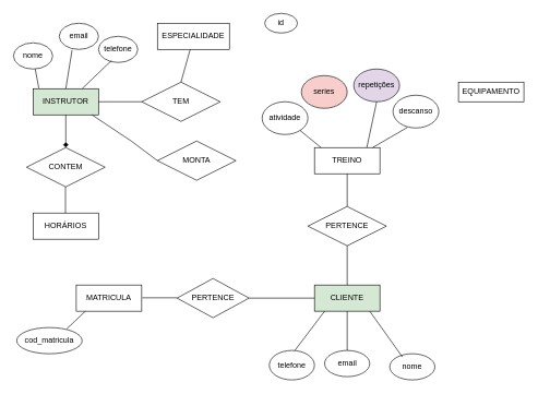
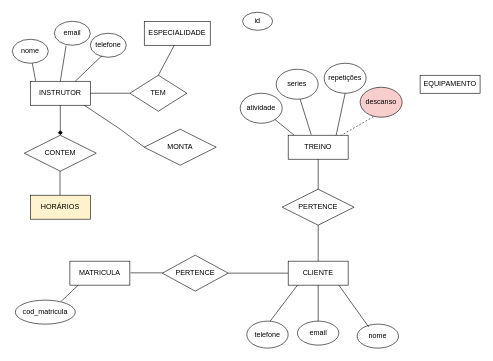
  <mxCell id="0" />
  <mxCell id="1" parent="0" />
- <mxCell id="2" value="INSTRUTOR" style="whiteSpace=wrap;html=1;align=center;fillColor=#d5e8d4;" vertex="1" parent="1"><mxGeometry x="50" y="135" width="100" height="40" as="geometry" /></mxCell>
+ <mxCell id="2" value="INSTRUTOR" style="whiteSpace=wrap;html=1;align=center;" vertex="1" parent="1"><mxGeometry x="50" y="135" width="100" height="40" as="geometry" /></mxCell>
  <mxCell id="3" value="MATRICULA" style="whiteSpace=wrap;html=1;align=center;" vertex="1" parent="1"><mxGeometry x="116" y="435" width="100" height="40" as="geometry" /></mxCell>
  <mxCell id="4" value="TREINO" style="whiteSpace=wrap;html=1;align=center;" vertex="1" parent="1"><mxGeometry x="480" y="225" width="100" height="40" as="geometry" /></mxCell>
  <mxCell id="5" value="EQUIPAMENTO" style="whiteSpace=wrap;html=1;align=center;" vertex="1" parent="1"><mxGeometry x="700" y="125" width="100" height="30" as="geometry" /></mxCell>
- <mxCell id="6" value="CLIENTE" style="whiteSpace=wrap;html=1;align=center;fillColor=#d5e8d4;" vertex="1" parent="1"><mxGeometry x="480" y="435" width="100" height="40" as="geometry" /></mxCell>
+ <mxCell id="6" value="CLIENTE" style="whiteSpace=wrap;html=1;align=center;" vertex="1" parent="1"><mxGeometry x="480" y="435" width="100" height="40" as="geometry" /></mxCell>
  <mxCell id="7" value="nome" style="ellipse;whiteSpace=wrap;html=1;align=center;" vertex="1" parent="1"><mxGeometry x="20" y="65" width="60" height="40" as="geometry" /></mxCell>
  <mxCell id="8" value="email" style="ellipse;whiteSpace=wrap;html=1;align=center;" vertex="1" parent="1"><mxGeometry x="90" y="35" width="60" height="40" as="geometry" /></mxCell>
  <mxCell id="9" value="telefone" style="ellipse;whiteSpace=wrap;html=1;align=center;" vertex="1" parent="1"><mxGeometry x="150" y="55" width="60" height="40" as="geometry" /></mxCell>
  <mxCell id="10" value="" style="endArrow=none;html=1;rounded=0;entryX=0.088;entryY=-0.02;entryDx=0;entryDy=0;entryPerimeter=0;" edge="1" parent="1" source="7" target="2"><mxGeometry relative="1" as="geometry"><mxPoint x="20" y="85" as="sourcePoint" /><mxPoint x="180" y="85" as="targetPoint" /></mxGeometry></mxCell>
  <mxCell id="11" value="" style="endArrow=none;html=1;rounded=0;entryX=0.5;entryY=0;entryDx=0;entryDy=0;exitX=0.327;exitY=1.02;exitDx=0;exitDy=0;exitPerimeter=0;" edge="1" parent="1" source="8" target="2"><mxGeometry relative="1" as="geometry"><mxPoint x="110" y="55" as="sourcePoint" /><mxPoint x="134" y="125" as="targetPoint" /><Array as="points" /></mxGeometry></mxCell>
  <mxCell id="12" value="" style="endArrow=none;html=1;rounded=0;exitX=0.333;exitY=0.92;exitDx=0;exitDy=0;exitPerimeter=0;entryX=0.75;entryY=0;entryDx=0;entryDy=0;" edge="1" parent="1" source="9" target="2"><mxGeometry relative="1" as="geometry"><mxPoint x="130" y="55" as="sourcePoint" /><mxPoint x="150" y="125" as="targetPoint" /><Array as="points" /></mxGeometry></mxCell>
- <mxCell id="13" value="HORÁRIOS" style="whiteSpace=wrap;html=1;align=center;" vertex="1" parent="1"><mxGeometry x="50" y="325" width="100" height="40" as="geometry" /></mxCell>
+ <mxCell id="13" value="HORÁRIOS" style="whiteSpace=wrap;html=1;align=center;fillColor=#fff2cc;" vertex="1" parent="1"><mxGeometry x="50" y="325" width="100" height="40" as="geometry" /></mxCell>
  <mxCell id="14" value="ESPECIALIDADE" style="whiteSpace=wrap;html=1;align=center;" vertex="1" parent="1"><mxGeometry x="240" y="35" width="110" height="40" as="geometry" /></mxCell>
  <mxCell id="15" value="CONTEM" style="shape=rhombus;perimeter=rhombusPerimeter;whiteSpace=wrap;html=1;align=center;" vertex="1" parent="1"><mxGeometry x="40" y="225" width="120" height="60" as="geometry" /></mxCell>
- <mxCell id="16" value="TEM" style="shape=rhombus;perimeter=rhombusPerimeter;whiteSpace=wrap;html=1;align=center;" vertex="1" parent="1"><mxGeometry x="216" y="125" width="120" height="60" as="geometry" /></mxCell>
+ <mxCell id="16" value="TEM" style="shape=rhombus;perimeter=rhombusPerimeter;whiteSpace=wrap;html=1;align=center;" vertex="1" parent="1"><mxGeometry x="216" y="125" width="95" height="60" as="geometry" /></mxCell>
  <mxCell id="17" value="cod_matricula" style="ellipse;whiteSpace=wrap;html=1;align=center;" vertex="1" parent="1"><mxGeometry x="25" y="500" width="100" height="40" as="geometry" /></mxCell>
  <mxCell id="18" value="atividade" style="ellipse;whiteSpace=wrap;html=1;align=center;" vertex="1" parent="1"><mxGeometry x="400" y="155" width="70" height="50" as="geometry" /></mxCell>
  <mxCell id="19" value="id" style="ellipse;whiteSpace=wrap;html=1;align=center;" vertex="1" parent="1"><mxGeometry x="404" y="20" width="50" height="30" as="geometry" /></mxCell>
  <mxCell id="20" value="" style="endArrow=none;html=1;rounded=0;entryX=1;entryY=0.5;entryDx=0;entryDy=0;exitX=0;exitY=0.5;exitDx=0;exitDy=0;" edge="1" parent="1" source="16" target="2"><mxGeometry relative="1" as="geometry"><mxPoint x="190" y="52" as="sourcePoint" /><mxPoint x="150" y="145" as="targetPoint" /><Array as="points" /></mxGeometry></mxCell>
  <mxCell id="21" value="" style="endArrow=diamond;html=1;rounded=0;" edge="1" parent="1" source="2" target="15"><mxGeometry relative="1" as="geometry"><mxPoint x="127.5" y="155" as="sourcePoint" /><mxPoint x="72.5" y="248" as="targetPoint" /><Array as="points" /></mxGeometry></mxCell>
  <mxCell id="22" value="" style="endArrow=none;html=1;rounded=0;" edge="1" parent="1"><mxGeometry relative="1" as="geometry"><mxPoint x="99.5" y="285" as="sourcePoint" /><mxPoint x="99.5" y="325" as="targetPoint" /><Array as="points" /></mxGeometry></mxCell>
  <mxCell id="23" value="" style="endArrow=none;html=1;rounded=0;entryX=0.5;entryY=0;entryDx=0;entryDy=0;exitX=0.455;exitY=1;exitDx=0;exitDy=0;exitPerimeter=0;" edge="1" parent="1" source="14" target="16"><mxGeometry relative="1" as="geometry"><mxPoint x="390" y="154.5" as="sourcePoint" /><mxPoint x="330" y="154.5" as="targetPoint" /><Array as="points" /></mxGeometry></mxCell>
  <mxCell id="24" value="MONTA" style="shape=rhombus;perimeter=rhombusPerimeter;whiteSpace=wrap;html=1;align=center;" vertex="1" parent="1"><mxGeometry x="240" y="215" width="120" height="60" as="geometry" /></mxCell>
  <mxCell id="25" value="" style="endArrow=none;html=1;rounded=0;entryX=1;entryY=1;entryDx=0;entryDy=0;" edge="1" parent="1"><mxGeometry relative="1" as="geometry"><mxPoint x="240" y="245" as="sourcePoint" /><mxPoint x="140" y="175" as="targetPoint" /><Array as="points"><mxPoint x="240" y="245" /><mxPoint x="200" y="215" /></Array></mxGeometry></mxCell>
  <mxCell id="26" value="PERTENCE" style="shape=rhombus;perimeter=rhombusPerimeter;whiteSpace=wrap;html=1;align=center;" vertex="1" parent="1"><mxGeometry x="470" y="315" width="120" height="60" as="geometry" /></mxCell>
  <mxCell id="27" value="" style="endArrow=none;html=1;rounded=0;entryX=1;entryY=0.5;entryDx=0;entryDy=0;" edge="1" parent="1"><mxGeometry relative="1" as="geometry"><mxPoint x="530" y="435" as="sourcePoint" /><mxPoint x="530" y="375" as="targetPoint" /><Array as="points" /></mxGeometry></mxCell>
  <mxCell id="28" value="" style="endArrow=none;html=1;rounded=0;entryX=0.5;entryY=1;entryDx=0;entryDy=0;exitX=0.5;exitY=0;exitDx=0;exitDy=0;" edge="1" parent="1" source="26" target="4"><mxGeometry relative="1" as="geometry"><mxPoint x="483.5" y="325" as="sourcePoint" /><mxPoint x="483.5" y="265" as="targetPoint" /><Array as="points" /></mxGeometry></mxCell>
  <mxCell id="29" value="PERTENCE" style="shape=rhombus;perimeter=rhombusPerimeter;whiteSpace=wrap;html=1;align=center;" vertex="1" parent="1"><mxGeometry x="270" y="425" width="110" height="60" as="geometry" /></mxCell>
  <mxCell id="30" value="" style="endArrow=none;html=1;rounded=0;exitX=0;exitY=0.5;exitDx=0;exitDy=0;" edge="1" parent="1" source="6" target="29"><mxGeometry relative="1" as="geometry"><mxPoint x="433" y="455" as="sourcePoint" /><mxPoint x="383" y="454.5" as="targetPoint" /><Array as="points" /></mxGeometry></mxCell>
  <mxCell id="31" value="" style="endArrow=none;html=1;rounded=0;" edge="1" parent="1"><mxGeometry relative="1" as="geometry"><mxPoint x="270" y="454.5" as="sourcePoint" /><mxPoint x="217" y="454.5" as="targetPoint" /><Array as="points" /></mxGeometry></mxCell>
- <mxCell id="32" value="series" style="ellipse;whiteSpace=wrap;html=1;align=center;fillColor=#f8cecc;" vertex="1" parent="1"><mxGeometry x="460" y="115" width="70" height="50" as="geometry" /></mxCell>
- <mxCell id="33" value="repetições" style="ellipse;whiteSpace=wrap;html=1;align=center;fillColor=#e1d5e7;" vertex="1" parent="1"><mxGeometry x="540" y="105" width="70" height="50" as="geometry" /></mxCell>
- <mxCell id="34" value="descanso" style="ellipse;whiteSpace=wrap;html=1;align=center;" vertex="1" parent="1"><mxGeometry x="600" y="145" width="70" height="50" as="geometry" /></mxCell>
+ <mxCell id="32" value="series" style="ellipse;whiteSpace=wrap;html=1;align=center;" vertex="1" parent="1"><mxGeometry x="460" y="115" width="70" height="50" as="geometry" /></mxCell>
+ <mxCell id="33" value="repetições" style="ellipse;whiteSpace=wrap;html=1;align=center;" vertex="1" parent="1"><mxGeometry x="540" y="105" width="70" height="50" as="geometry" /></mxCell>
+ <mxCell id="34" value="descanso" style="ellipse;whiteSpace=wrap;html=1;align=center;fillColor=#f8cecc;" vertex="1" parent="1"><mxGeometry x="600" y="145" width="70" height="50" as="geometry" /></mxCell>
  <mxCell id="35" value="" style="endArrow=none;html=1;rounded=0;entryX=0.5;entryY=0;entryDx=0;entryDy=0;exitX=0.5;exitY=1;exitDx=0;exitDy=0;" edge="1" parent="1" source="33"><mxGeometry relative="1" as="geometry"><mxPoint x="560" y="155" as="sourcePoint" /><mxPoint x="560" y="225" as="targetPoint" /><Array as="points" /></mxGeometry></mxCell>
- <mxCell id="36" value="" style="endArrow=none;html=1;rounded=0;exitX=0.314;exitY=0.984;exitDx=0;exitDy=0;entryX=0.888;entryY=0;entryDx=0;entryDy=0;entryPerimeter=0;exitPerimeter=0;" edge="1" parent="1" source="34" target="4"><mxGeometry relative="1" as="geometry"><mxPoint x="605" y="160" as="sourcePoint" /><mxPoint x="600" y="250" as="targetPoint" /><Array as="points" /></mxGeometry></mxCell>
+ <mxCell id="36" value="" style="endArrow=none;html=1;rounded=0;exitX=0.314;exitY=0.984;exitDx=0;exitDy=0;entryX=0.888;entryY=0;entryDx=0;entryDy=0;entryPerimeter=0;exitPerimeter=0;dashed=1;" edge="1" parent="1" source="34" target="4"><mxGeometry relative="1" as="geometry"><mxPoint x="605" y="160" as="sourcePoint" /><mxPoint x="600" y="250" as="targetPoint" /><Array as="points" /></mxGeometry></mxCell>
+ <mxCell id="37" value="" style="endArrow=none;html=1;rounded=0;entryX=0.384;entryY=-0.02;entryDx=0;entryDy=0;exitX=0.571;exitY=1;exitDx=0;exitDy=0;entryPerimeter=0;exitPerimeter=0;" edge="1" parent="1" source="32" target="4"><mxGeometry relative="1" as="geometry"><mxPoint x="495" y="135" as="sourcePoint" /><mxPoint x="490" y="225" as="targetPoint" /><Array as="points" /></mxGeometry></mxCell>
  <mxCell id="38" value="" style="endArrow=none;html=1;rounded=0;" edge="1" parent="1" source="18"><mxGeometry relative="1" as="geometry"><mxPoint x="450" y="175" as="sourcePoint" /><mxPoint x="490" y="225" as="targetPoint" /><Array as="points" /></mxGeometry></mxCell>
  <mxCell id="39" value="nome" style="ellipse;whiteSpace=wrap;html=1;align=center;" vertex="1" parent="1"><mxGeometry x="595" y="540" width="69" height="40" as="geometry" /></mxCell>
  <mxCell id="40" value="email" style="ellipse;whiteSpace=wrap;html=1;align=center;" vertex="1" parent="1"><mxGeometry x="495.5" y="535" width="69" height="40" as="geometry" /></mxCell>
  <mxCell id="41" value="telefone" style="ellipse;whiteSpace=wrap;html=1;align=center;" vertex="1" parent="1"><mxGeometry x="411" y="535" width="69" height="45" as="geometry" /></mxCell>
  <mxCell id="42" value="" style="endArrow=none;html=1;rounded=0;entryX=1;entryY=0.5;entryDx=0;entryDy=0;" edge="1" parent="1"><mxGeometry relative="1" as="geometry"><mxPoint x="530" y="535" as="sourcePoint" /><mxPoint x="530" y="475" as="targetPoint" /><Array as="points" /></mxGeometry></mxCell>
  <mxCell id="43" value="" style="endArrow=none;html=1;rounded=0;entryX=1;entryY=0.5;entryDx=0;entryDy=0;exitX=0.281;exitY=0.125;exitDx=0;exitDy=0;exitPerimeter=0;" edge="1" parent="1" source="39"><mxGeometry relative="1" as="geometry"><mxPoint x="564.5" y="535" as="sourcePoint" /><mxPoint x="564.5" y="475" as="targetPoint" /><Array as="points" /></mxGeometry></mxCell>
  <mxCell id="44" value="" style="endArrow=none;html=1;rounded=0;entryX=1;entryY=0.5;entryDx=0;entryDy=0;" edge="1" parent="1"><mxGeometry relative="1" as="geometry"><mxPoint x="450" y="535" as="sourcePoint" /><mxPoint x="495.5" y="475" as="targetPoint" /><Array as="points" /></mxGeometry></mxCell>
  <mxCell id="45" value="" style="endArrow=none;html=1;rounded=0;entryX=0.764;entryY=0.05;entryDx=0;entryDy=0;entryPerimeter=0;" edge="1" parent="1" target="17"><mxGeometry relative="1" as="geometry"><mxPoint x="130" y="475" as="sourcePoint" /><mxPoint x="130" y="515" as="targetPoint" /><Array as="points" /></mxGeometry></mxCell>
